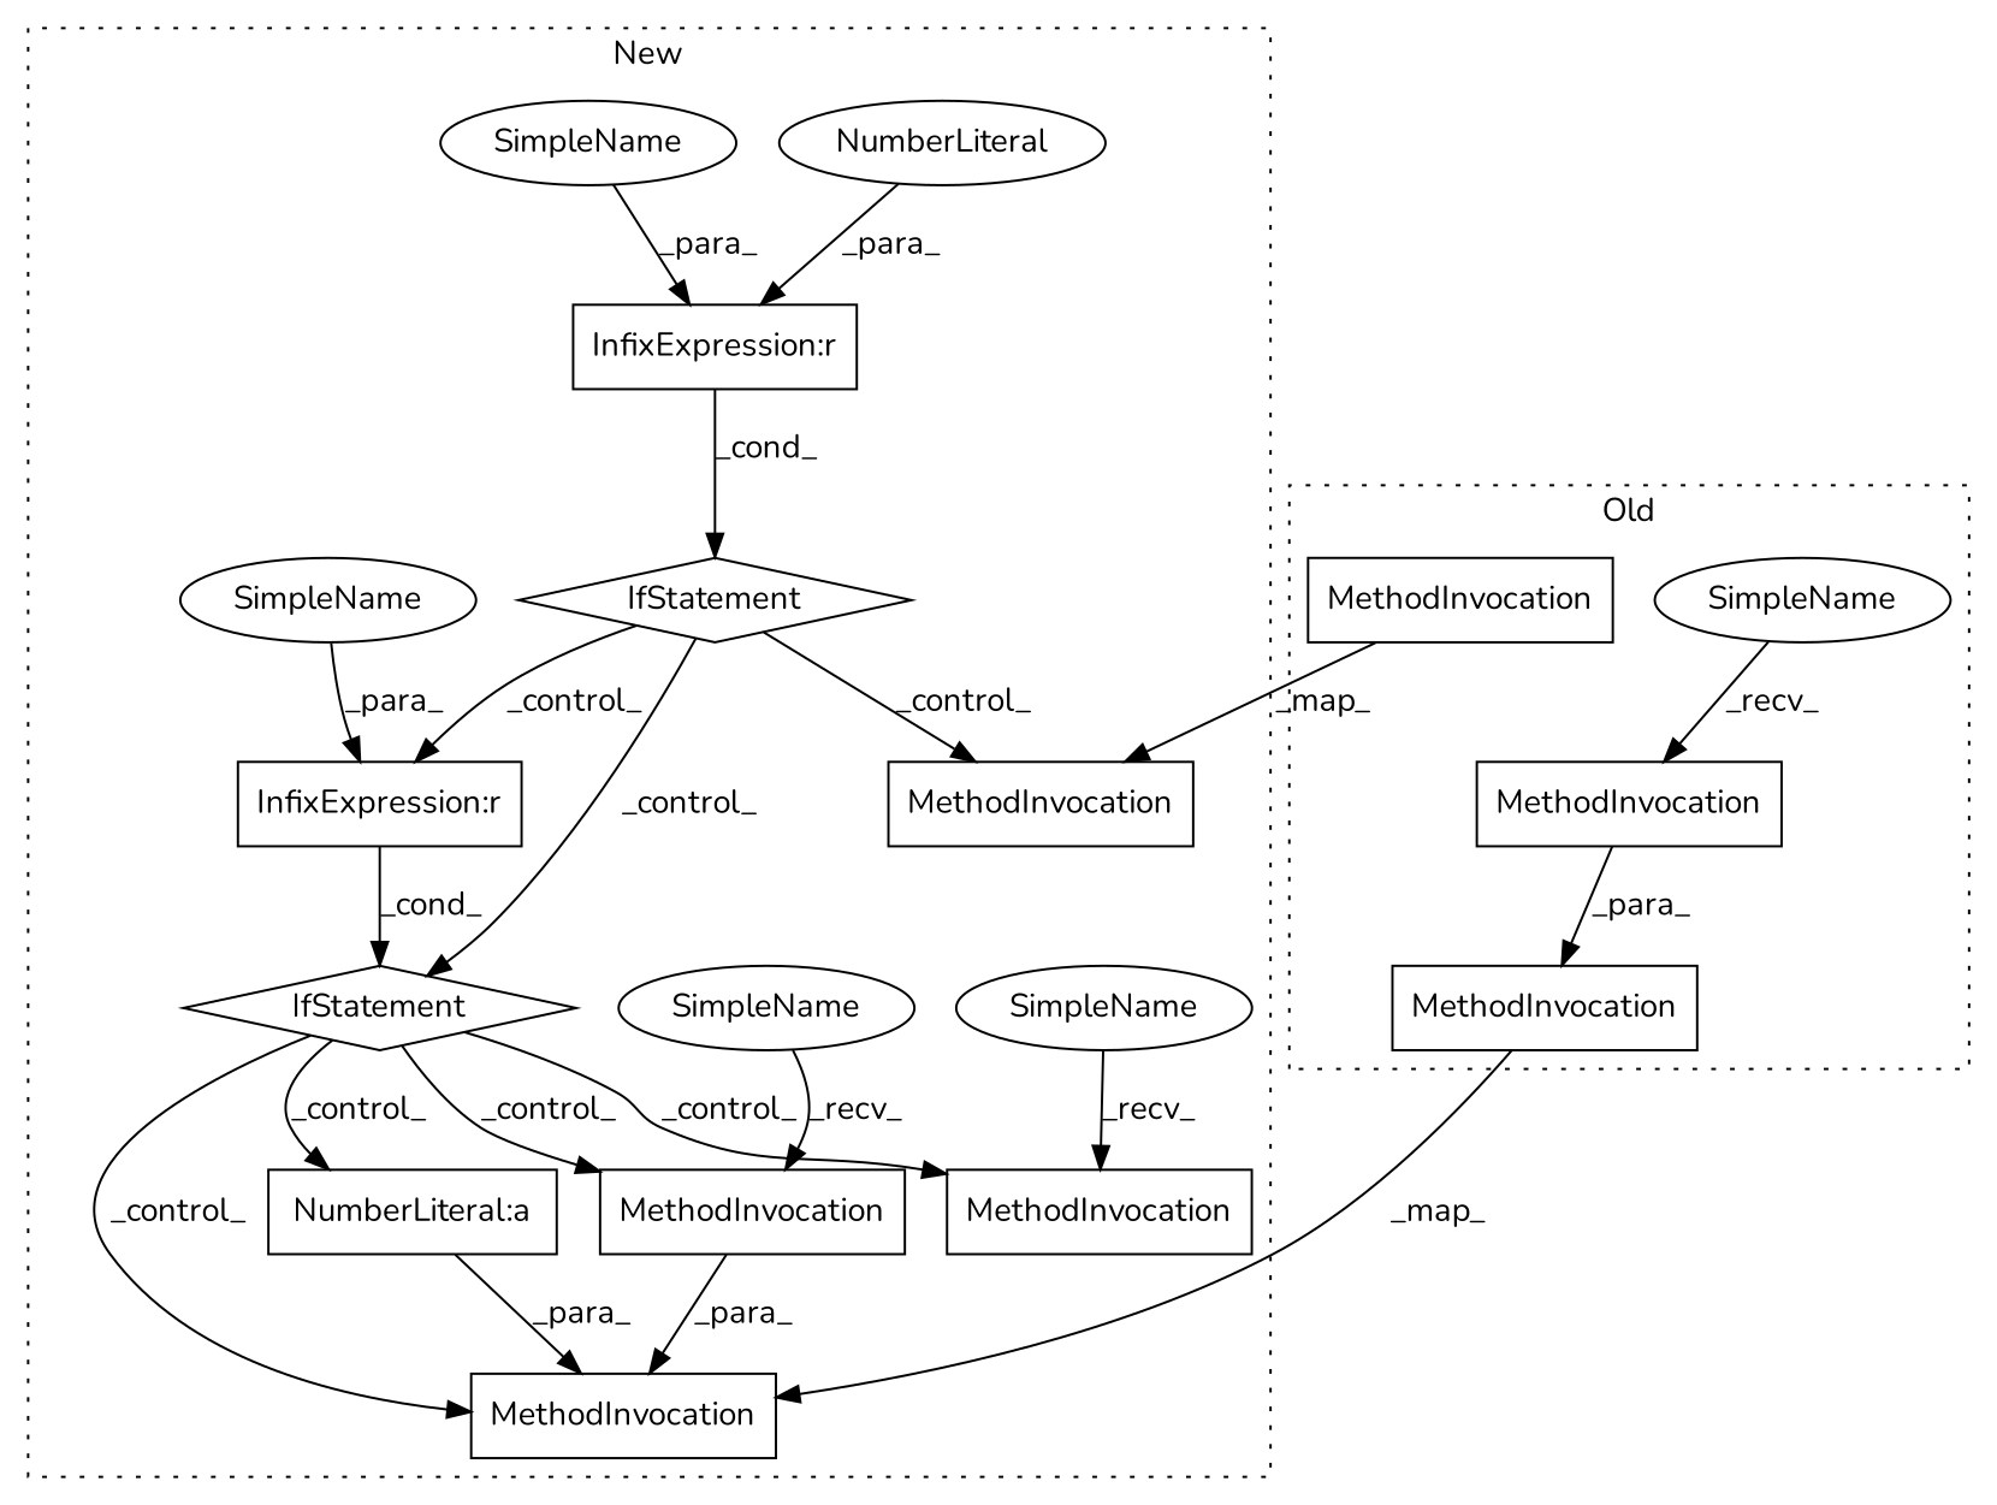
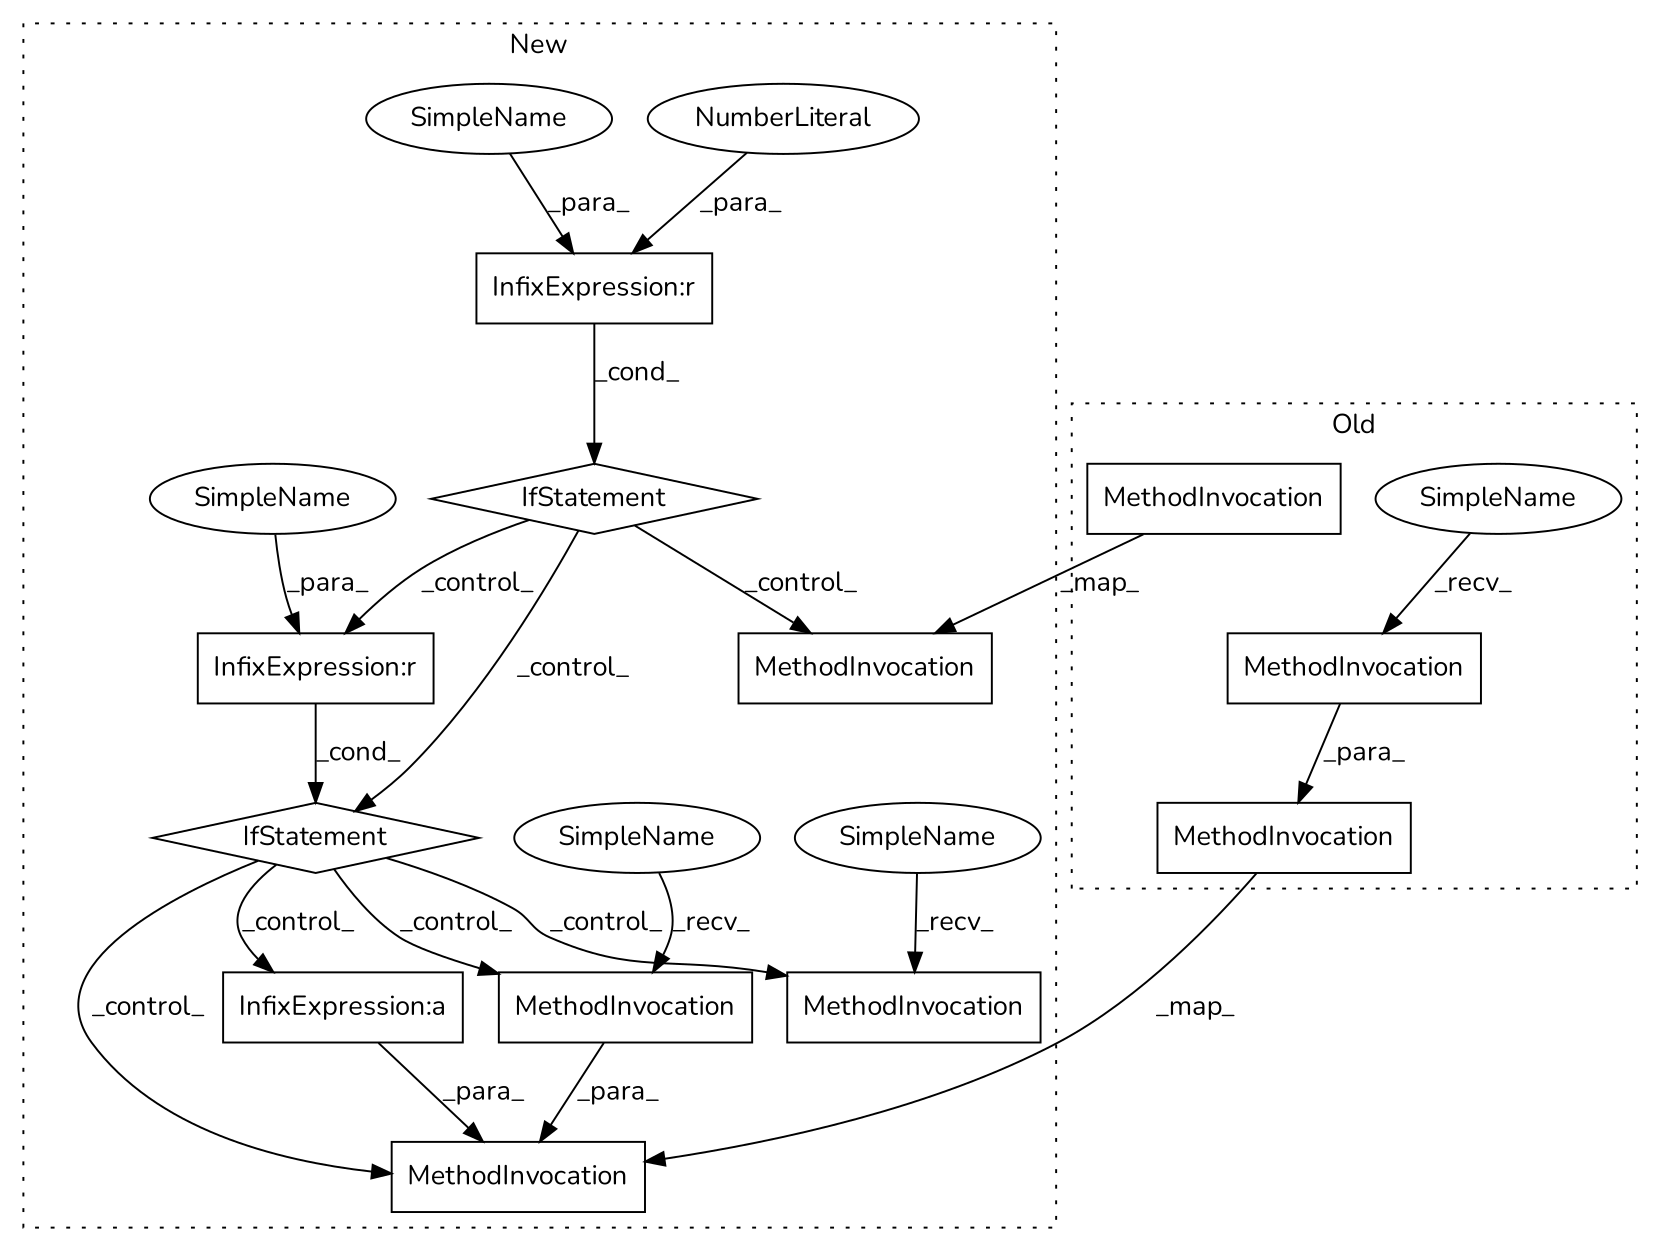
  digraph {
    fontname=Nunito
    node [a=32 l="5,1" shape=box fontname=Nunito]
    edge [fontname=Nunito]
    n1 [label=MethodInvocation s="10929,10958"]
    n2 [l=7 label=MethodInvocation s=10829]
    n3 [l="8,1" label=MethodInvocation s="10791,10800"]
    n4 [a=42 l=6 label=SimpleName s=10822 shape=ellipse]
    n5 [a=25 l="9,2" label=IfStatement s="13677,13701" shape=diamond]
    n6 [a=25 l="4,2" label=IfStatement s="13460,13479" shape=diamond]
    n7 [label=MethodInvocation s="13803,13888"]
    n8 [l="8,1" label=MethodInvocation s="13656,13665"]
    n9 [l=9 label=MethodInvocation s=13812]
    n10 [l=9 label=MethodInvocation s=14040]
    n11 [a=34 l=1 label=NumberLiteral s=13478 shape=ellipse]
    n12 [a=42 l=3 label=SimpleName s=13808 shape=ellipse]
    n13 [a=42 l=10 label=SimpleName s=13686 shape=ellipse]
    n14 [a=42 l=10 label=SimpleName s=13464 shape=ellipse]
    n15 [a=42 l=3 label=SimpleName s=14036 shape=ellipse]
-   n16 [a=27 l=1 label="NumberLiteral:a" s=13865]
+   n16 [a=27 l=1 label="InfixExpression:a" s=13865]
    n17 [a=27 l=4 label="InfixExpression:r" s=13696]
    n18 [a=27 l=4 label="InfixExpression:r" s=13474]
    subgraph cluster_1 {
      label=Old
      style=dotted
      n1
      n2
      n3
      n4
    }
    subgraph cluster_2 {
      label=New
      style=dotted
      n5
      n6
      n7
      n8
      n9
      n10
      n11
      n12
      n13
      n14
      n15
      n16
      n17
      n18
    }
    n1 -> n7 [label=_map_]
    n2 -> n1 [label=_para_]
    n3 -> n8 [label=_map_]
    n4 -> n2 [label=_recv_]
    n5 -> n7 [label=_control_]
    n5 -> n9 [label=_control_]
    n5 -> n10 [label=_control_]
    n5 -> n16 [label=_control_]
    n6 -> n5 [label=_control_]
    n6 -> n8 [label=_control_]
    n6 -> n17 [label=_control_]
    n9 -> n7 [label=_para_]
    n11 -> n18 [label=_para_]
    n12 -> n9 [label=_recv_]
    n13 -> n17 [label=_para_]
    n14 -> n18 [label=_para_]
    n15 -> n10 [label=_recv_]
    n16 -> n7 [label=_para_]
    n17 -> n5 [label=_cond_]
    n18 -> n6 [label=_cond_]
  }
